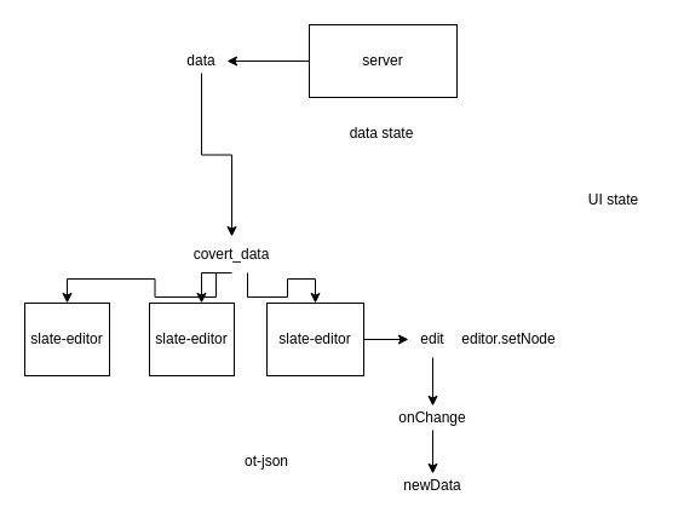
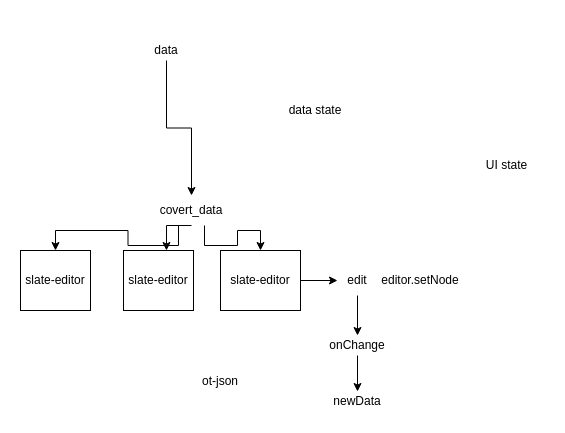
  <mxCell id="0" />
  <mxCell id="1" parent="0" />
- <mxCell id="2" style="edgeStyle=orthogonalEdgeStyle;rounded=0;orthogonalLoop=1;jettySize=auto;html=1;exitX=0;exitY=0.5;exitDx=0;exitDy=0;entryX=1;entryY=0.5;entryDx=0;entryDy=0;" edge="1" parent="1" source="3" target="9"><mxGeometry relative="1" as="geometry" /></mxCell>
- <mxCell id="3" value="server" style="rounded=0;whiteSpace=wrap;html=1;" vertex="1" parent="1"><mxGeometry x="255" y="20" width="122" height="60" as="geometry" /></mxCell>
  <mxCell id="4" value="slate-editor" style="rounded=0;whiteSpace=wrap;html=1;" vertex="1" parent="1"><mxGeometry x="20" y="250" width="70" height="60" as="geometry" /></mxCell>
  <mxCell id="5" value="slate-editor" style="rounded=0;whiteSpace=wrap;html=1;" vertex="1" parent="1"><mxGeometry x="123" y="250" width="70" height="60" as="geometry" /></mxCell>
  <mxCell id="6" style="edgeStyle=orthogonalEdgeStyle;rounded=0;orthogonalLoop=1;jettySize=auto;html=1;exitX=1;exitY=0.5;exitDx=0;exitDy=0;entryX=0;entryY=0.5;entryDx=0;entryDy=0;" edge="1" parent="1" source="7" target="15"><mxGeometry relative="1" as="geometry" /></mxCell>
  <mxCell id="7" value="slate-editor" style="rounded=0;whiteSpace=wrap;html=1;" vertex="1" parent="1"><mxGeometry x="220" y="250" width="80" height="60" as="geometry" /></mxCell>
  <mxCell id="8" style="edgeStyle=orthogonalEdgeStyle;rounded=0;orthogonalLoop=1;jettySize=auto;html=1;exitX=0.5;exitY=1;exitDx=0;exitDy=0;entryX=0.5;entryY=0;entryDx=0;entryDy=0;" edge="1" parent="1" source="9" target="13"><mxGeometry relative="1" as="geometry" /></mxCell>
  <mxCell id="9" value="data" style="text;html=1;strokeColor=none;fillColor=none;align=center;verticalAlign=middle;whiteSpace=wrap;rounded=0;" vertex="1" parent="1"><mxGeometry x="145" y="40" width="42" height="20" as="geometry" /></mxCell>
  <mxCell id="10" style="edgeStyle=orthogonalEdgeStyle;rounded=0;orthogonalLoop=1;jettySize=auto;html=1;exitX=0.25;exitY=1;exitDx=0;exitDy=0;entryX=0.5;entryY=0;entryDx=0;entryDy=0;" edge="1" parent="1" source="13" target="4"><mxGeometry relative="1" as="geometry" /></mxCell>
  <mxCell id="11" style="edgeStyle=orthogonalEdgeStyle;rounded=0;orthogonalLoop=1;jettySize=auto;html=1;exitX=0.75;exitY=1;exitDx=0;exitDy=0;entryX=0.5;entryY=0;entryDx=0;entryDy=0;" edge="1" parent="1" source="13" target="7"><mxGeometry relative="1" as="geometry" /></mxCell>
  <mxCell id="12" style="edgeStyle=orthogonalEdgeStyle;rounded=0;orthogonalLoop=1;jettySize=auto;html=1;exitX=0.5;exitY=1;exitDx=0;exitDy=0;entryX=0.614;entryY=0;entryDx=0;entryDy=0;entryPerimeter=0;" edge="1" parent="1" source="13" target="5"><mxGeometry relative="1" as="geometry" /></mxCell>
  <mxCell id="13" value="covert_data" style="text;html=1;strokeColor=none;fillColor=none;align=center;verticalAlign=middle;whiteSpace=wrap;rounded=0;" vertex="1" parent="1"><mxGeometry x="165" y="195" width="52" height="30" as="geometry" /></mxCell>
  <mxCell id="14" style="edgeStyle=orthogonalEdgeStyle;rounded=0;orthogonalLoop=1;jettySize=auto;html=1;exitX=0.5;exitY=1;exitDx=0;exitDy=0;entryX=0.5;entryY=0;entryDx=0;entryDy=0;" edge="1" parent="1" source="15" target="17"><mxGeometry relative="1" as="geometry" /></mxCell>
  <mxCell id="15" value="edit" style="text;html=1;strokeColor=none;fillColor=none;align=center;verticalAlign=middle;whiteSpace=wrap;rounded=0;" vertex="1" parent="1"><mxGeometry x="337" y="265" width="40" height="30" as="geometry" /></mxCell>
  <mxCell id="16" style="edgeStyle=orthogonalEdgeStyle;rounded=0;orthogonalLoop=1;jettySize=auto;html=1;exitX=0.5;exitY=1;exitDx=0;exitDy=0;entryX=0.5;entryY=0;entryDx=0;entryDy=0;" edge="1" parent="1" source="17" target="19"><mxGeometry relative="1" as="geometry" /></mxCell>
  <mxCell id="17" value="onChange" style="text;html=1;strokeColor=none;fillColor=none;align=center;verticalAlign=middle;whiteSpace=wrap;rounded=0;" vertex="1" parent="1"><mxGeometry x="337" y="335" width="40" height="20" as="geometry" /></mxCell>
  <mxCell id="18" value="editor.setNode" style="text;html=1;strokeColor=none;fillColor=none;align=center;verticalAlign=middle;whiteSpace=wrap;rounded=0;" vertex="1" parent="1"><mxGeometry x="400" y="265" width="40" height="30" as="geometry" /></mxCell>
  <mxCell id="19" value="newData" style="text;html=1;strokeColor=none;fillColor=none;align=center;verticalAlign=middle;whiteSpace=wrap;rounded=0;" vertex="1" parent="1"><mxGeometry x="337" y="391" width="40" height="20" as="geometry" /></mxCell>
  <mxCell id="20" value="UI state" style="text;html=1;strokeColor=none;fillColor=none;align=center;verticalAlign=middle;whiteSpace=wrap;rounded=0;" vertex="1" parent="1"><mxGeometry x="470" y="150" width="73" height="30" as="geometry" /></mxCell>
  <mxCell id="21" value="ot-json" style="text;html=1;strokeColor=none;fillColor=none;align=center;verticalAlign=middle;whiteSpace=wrap;rounded=0;" vertex="1" parent="1"><mxGeometry x="200" y="371" width="40" height="20" as="geometry" /></mxCell>
  <mxCell id="22" value="data state" style="text;html=1;strokeColor=none;fillColor=none;align=center;verticalAlign=middle;whiteSpace=wrap;rounded=0;" vertex="1" parent="1"><mxGeometry x="280" y="100" width="69.5" height="20" as="geometry" /></mxCell>
